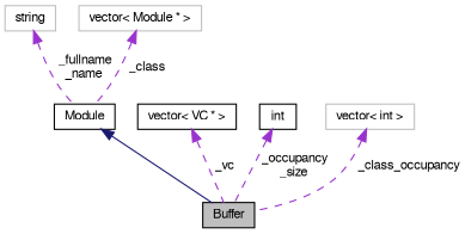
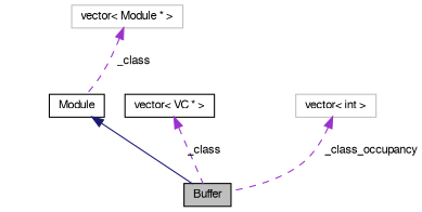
  digraph {
    node [color=black fontname=FreeSans fontsize=10 shape=record]
    edge [color=darkorchid3 dir=back fontname=FreeSans fontsize=10 labelfontname=FreeSans labelfontsize=10 style=dashed]
    n1 [fillcolor=grey75 fontcolor=black height=0.2 label=Buffer style=filled width=0.4]
    n2 [height=0.2 label=Module width=0.4]
-   n3 [color=grey75 height=0.2 label=string width=0.4]
    n4 [color=grey75 height=0.2 label="vector\< Module * \>" width=0.4]
    n5 [height=0.2 label="vector\< VC * \>" width=0.4]
-   n6 [height=0.2 label=int width=0.4]
    n7 [color=grey75 height=0.2 label="vector\< int \>" width=0.4]
    n2 -> n1 [color=midnightblue style=solid]
-   n3 -> n2 [label=" _fullname\n_name"]
    n4 -> n2 [label=" _class"]
-   n5 -> n1 [label=" _vc"]
-   n6 -> n1 [label=" _occupancy\n_size"]
+   n5 -> n1 [label=" _class"]
    n7 -> n1 [label=" _class_occupancy"]
  }
